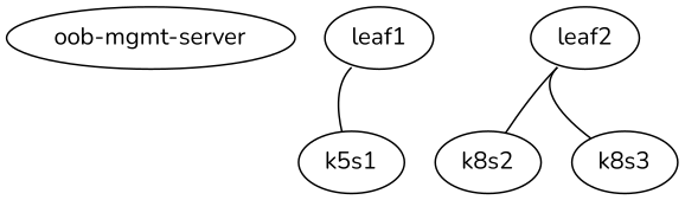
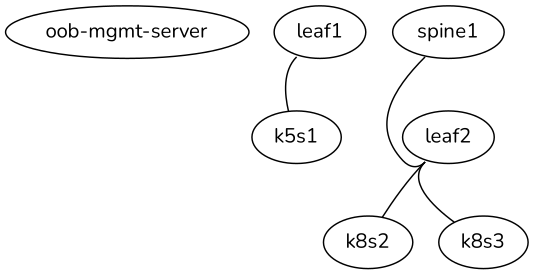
  graph {
    fontname=Nunito
    node [fontname=Nunito function=host memory=512]
    edge [fontname=Nunito headport=eth1 tailport=swp1]
    "oob-mgmt-server" [function="oob-server" memory=1024 mgmt_ip="192.168.200.254" os="yk0/ubuntu-xenial" playbook="main.yml"]
    leaf1 [function=leaf mgmt_ip="192.168.200.1" version="3.2.0"]
    n3 [label=k5s1 memory=2048 mgmt_ip="192.168.200.4" os=ubuntu1604]
    leaf2 [function=leaf mgmt_ip="192.168.200.2" version="3.2.0"]
    k8s2 [memory=2048 mgmt_ip="192.168.200.5" os=ubuntu1604]
    k8s3 [memory=2048 mgmt_ip="192.168.200.6" os=ubuntu1604]
+   spine1 [function=spine mgmt_ip="192.168.200.3" version="3.2.0"]
    leaf1 -- n3
    leaf2 -- k8s2
    leaf2 -- k8s3 [tailport=swp2]
+   spine1 -- leaf2 [headport=swp32 tailport=swp2]
  }
